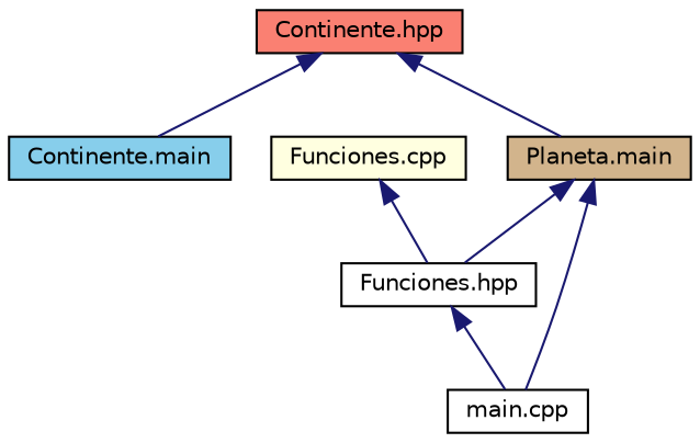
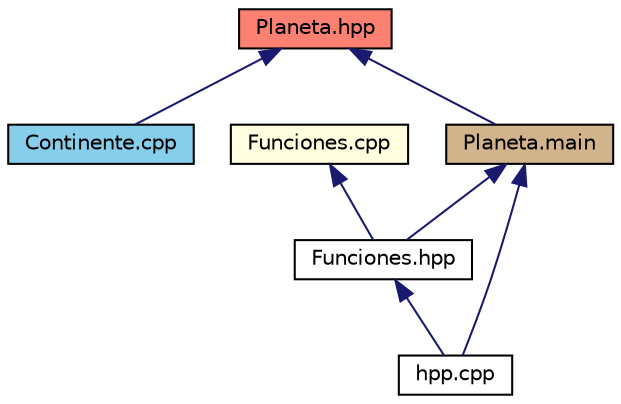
  digraph {
    node [color=black fillcolor=white fontname=Helvetica fontsize=10 shape=record style=filled]
    edge [color=midnightblue dir=back fontname=Helvetica fontsize=10 labelfontname=Helvetica labelfontsize=10 style=solid]
-   n1 [fillcolor=salmon fontcolor=black height=0.2 label="Continente.hpp" width=0.4]
-   n2 [fillcolor=skyblue height=0.2 label="Continente.main" width=0.4]
+   n1 [fillcolor=salmon fontcolor=black height=0.2 label="Planeta.hpp" width=0.4]
+   n2 [fillcolor=skyblue height=0.2 label="Continente.cpp" width=0.4]
    n3 [fillcolor=tan height=0.2 label="Planeta.main" width=0.4]
    n4 [height=0.2 label="Funciones.hpp" width=0.4]
-   n5 [height=0.2 label="main.cpp" width=0.4]
+   n5 [height=0.2 label="hpp.cpp" width=0.4]
    n6 [fillcolor=lightyellow height=0.2 label="Funciones.cpp" width=0.4]
    n1 -> n2
    n1 -> n3
    n3 -> n4
    n3 -> n5
    n4 -> n5
    n6 -> n4
  }
